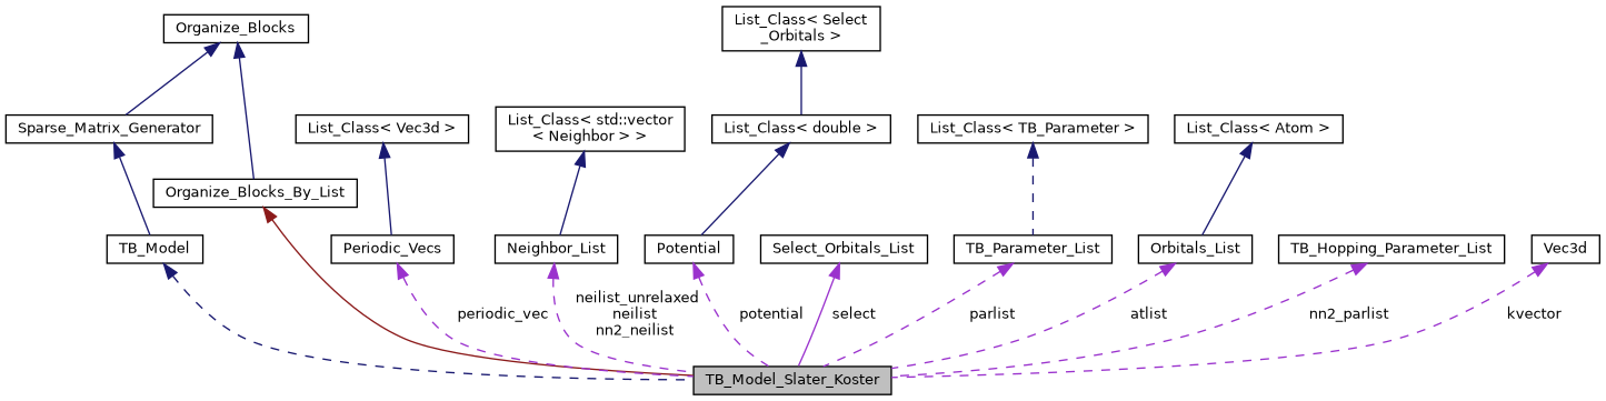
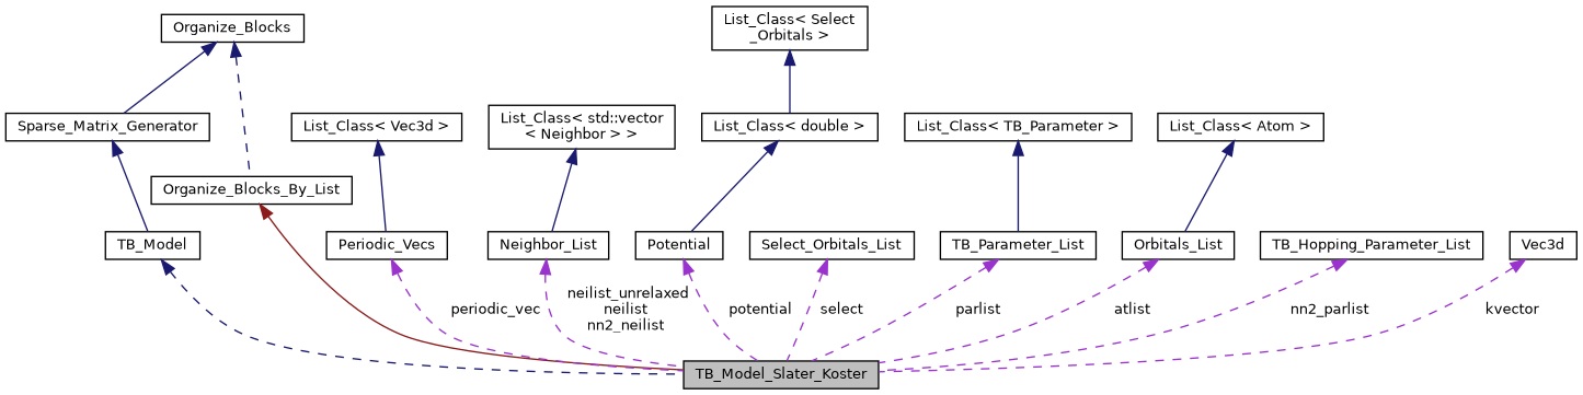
  digraph {
    rankdir=TB
    node [color=black fillcolor=white fontname=Helvetica fontsize=10 shape=record style=filled]
    edge [color=midnightblue dir=back fontname=Helvetica fontsize=10 labelfontname=Helvetica labelfontsize=10 style=solid]
    n1 [fillcolor=grey75 fontcolor=black height=0.2 label=TB_Model_Slater_Koster width=0.4]
    n2 [height=0.2 label=TB_Model width=0.4]
    n3 [height=0.2 label=Sparse_Matrix_Generator width=0.4]
    n4 [height=0.2 label=Organize_Blocks width=0.4]
    n5 [height=0.2 label=Organize_Blocks_By_List width=0.4]
    n6 [height=0.2 label=Periodic_Vecs width=0.4]
    n7 [height=0.2 label="List_Class\< Vec3d \>" width=0.4]
    n8 [height=0.2 label=Neighbor_List width=0.4]
    n9 [height=0.2 label="List_Class\< std::vector\l\< Neighbor \> \>" width=0.4]
    n10 [height=0.2 label=Potential width=0.4]
    n11 [height=0.2 label="List_Class\< double \>" width=0.4]
    n12 [height=0.2 label=Select_Orbitals_List width=0.4]
    n13 [height=0.2 label="List_Class\< Select\l_Orbitals \>" width=0.4]
    n14 [height=0.2 label=TB_Parameter_List width=0.4]
    n15 [height=0.2 label="List_Class\< TB_Parameter \>" width=0.4]
    n16 [height=0.2 label=Orbitals_List width=0.4]
    n17 [height=0.2 label="List_Class\< Atom \>" width=0.4]
    n18 [height=0.2 label=TB_Hopping_Parameter_List width=0.4]
    n19 [height=0.2 label=Vec3d width=0.4]
    n2 -> n1 [style=dashed]
    n3 -> n2
    n4 -> n3
-   n4 -> n5
+   n4 -> n5 [style=dashed]
    n5 -> n1 [color=firebrick4]
    n6 -> n1 [color=darkorchid3 label=" periodic_vec" style=dashed]
    n7 -> n6
    n8 -> n1 [color=darkorchid3 label=" neilist_unrelaxed\nneilist\nnn2_neilist" style=dashed]
    n9 -> n8
    n10 -> n1 [color=darkorchid3 label=" potential" style=dashed]
    n11 -> n10
-   n12 -> n1 [color=darkorchid3 label=" select"]
+   n12 -> n1 [color=darkorchid3 label=" select" style=dashed]
    n13 -> n11
    n14 -> n1 [color=darkorchid3 label=" parlist" style=dashed]
-   n15 -> n14 [style=dashed]
+   n15 -> n14
    n16 -> n1 [color=darkorchid3 label=" atlist" style=dashed]
    n17 -> n16
    n18 -> n1 [color=darkorchid3 label=" nn2_parlist" style=dashed]
    n19 -> n1 [color=darkorchid3 label=" kvector" style=dashed]
  }
